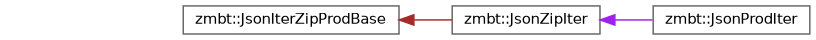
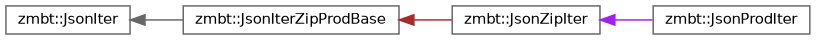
  digraph {
    rankdir=LR
    node [color=grey40 fillcolor=white fontname=Helvetica fontsize=10 shape=box style=filled]
    edge [dir=back fontname=Helvetica fontsize=10 labelfontname=Helvetica labelfontsize=10 style=solid]
+   n1 [height=0.2 label="zmbt::JsonIter" width=0.4]
    n2 [height=0.2 label="zmbt::JsonIterZipProdBase" width=0.4]
    n3 [height=0.2 label="zmbt::JsonZipIter" width=0.4]
    n4 [height=0.2 label="zmbt::JsonProdIter" width=0.4]
+   n1 -> n2 [color=gray40]
    n2 -> n3 [color=brown]
    n3 -> n4 [color=purple]
  }
